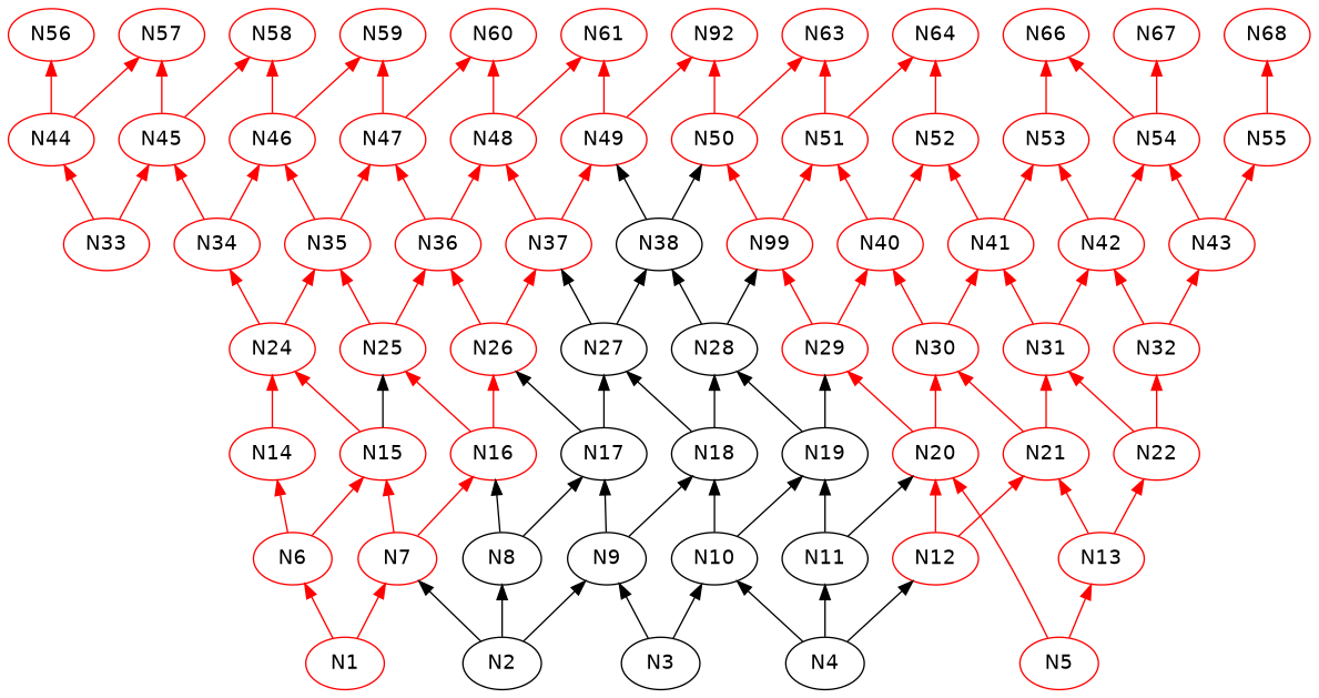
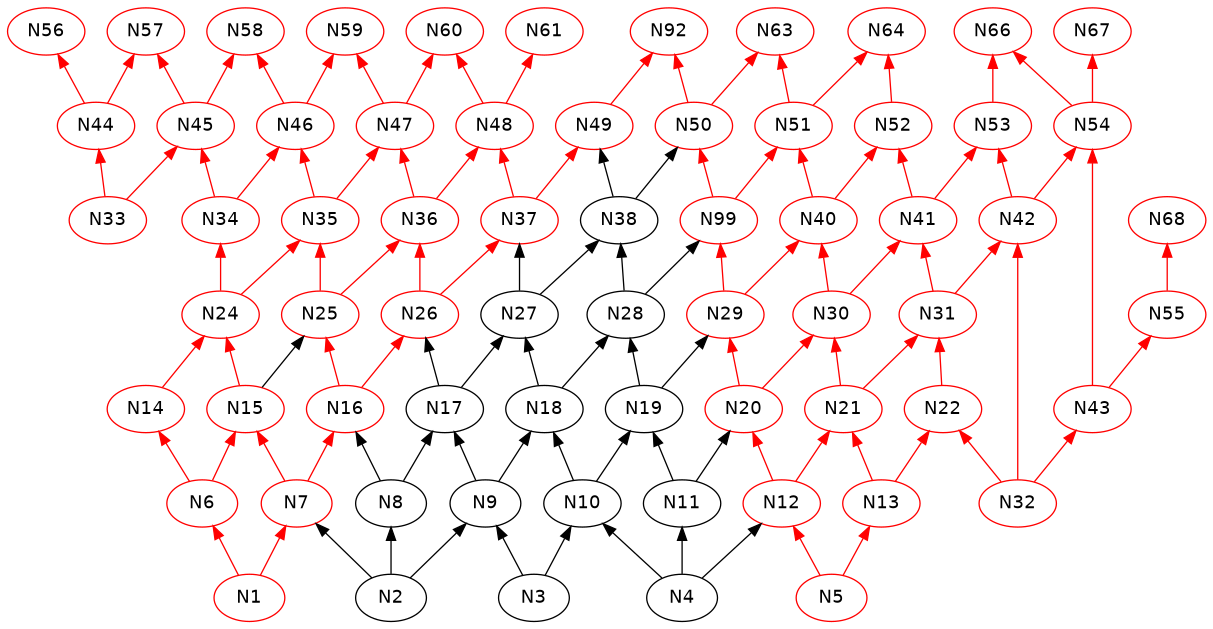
  digraph {
    fontname="DejaVu Sans"
    rankdir=BT
    node [color=red fontname="DejaVu Sans"]
    edge [color=red fontname="DejaVu Sans"]
    n1 [label=N1]
    n2 [label=N6]
    n3 [label=N7]
    n4 [label=N14]
    n5 [label=N15]
    n6 [label=N16]
    n7 [label=N24]
    n8 [label=N25]
    n9 [label=N26]
    n10 [label=N34]
    n11 [label=N35]
    n12 [label=N36]
    n13 [label=N37]
    n14 [label=N33]
    n15 [label=N44]
    n16 [label=N45]
    n17 [label=N46]
    n18 [label=N47]
    n19 [label=N48]
    n20 [label=N49]
    n21 [color=black label=N2]
    n22 [color=black label=N9]
    n23 [color=black label=N8]
    n24 [color=black label=N17]
    n25 [color=black label=N18]
    n26 [color=black label=N27]
    n27 [color=black label=N28]
    n28 [color=black label=N38]
    n29 [color=black label=N3]
    n30 [color=black label=N10]
    n31 [color=black label=N19]
    n32 [label=N29]
    n33 [label=N99]
    n34 [label=N40]
    n35 [label=N50]
    n36 [label=N51]
    n37 [label=N52]
    n38 [color=black label=N4]
    n39 [label=N12]
    n40 [color=black label=N11]
    n41 [label=N20]
    n42 [label=N21]
    n43 [label=N30]
    n44 [label=N31]
    n45 [label=N41]
    n46 [label=N5]
    n47 [label=N13]
    n48 [label=N22]
    n49 [label=N32]
    n50 [label=N42]
    n51 [label=N43]
    n52 [label=N53]
    n53 [label=N54]
    n54 [label=N55]
    n55 [label=N56]
    n56 [label=N57]
    n57 [label=N58]
    n58 [label=N59]
    n59 [label=N60]
    n60 [label=N61]
    n61 [label=N92]
    n62 [label=N63]
    n63 [label=N64]
    n64 [label=N66]
    n65 [label=N67]
    n66 [label=N68]
    n1 -> n2
    n1 -> n3
    n2 -> n4
    n2 -> n5
    n3 -> n5
    n3 -> n6
    n4 -> n7
    n5 -> n7
    n5 -> n8 [color=black]
    n6 -> n8
    n6 -> n9
    n7 -> n10
    n7 -> n11
    n8 -> n11
    n8 -> n12
    n9 -> n12
    n9 -> n13
    n10 -> n16
    n10 -> n17
    n11 -> n17
    n11 -> n18
    n12 -> n18
    n12 -> n19
    n13 -> n19
    n13 -> n20
    n14 -> n15
    n14 -> n16
    n15 -> n55
    n15 -> n56
    n16 -> n56
    n16 -> n57
    n17 -> n57
    n17 -> n58
    n18 -> n58
    n18 -> n59
    n19 -> n59
    n19 -> n60
-   n20 -> n60
    n20 -> n61
    n21 -> n3 [color=black]
    n21 -> n22 [color=black]
    n21 -> n23 [color=black]
    n22 -> n24 [color=black]
    n22 -> n25 [color=black]
    n23 -> n6 [color=black]
    n23 -> n24 [color=black]
    n24 -> n9 [color=black]
    n24 -> n26 [color=black]
    n25 -> n26 [color=black]
    n25 -> n27 [color=black]
    n26 -> n13 [color=black]
    n26 -> n28 [color=black]
    n27 -> n28 [color=black]
    n27 -> n33 [color=black]
    n28 -> n20 [color=black]
    n28 -> n35 [color=black]
    n29 -> n22 [color=black]
    n29 -> n30 [color=black]
    n30 -> n25 [color=black]
    n30 -> n31 [color=black]
    n31 -> n27 [color=black]
    n31 -> n32 [color=black]
    n32 -> n33
    n32 -> n34
    n33 -> n35
    n33 -> n36
    n34 -> n36
    n34 -> n37
    n35 -> n61
    n35 -> n62
    n36 -> n62
    n36 -> n63
    n37 -> n63
    n38 -> n30 [color=black]
    n38 -> n39 [color=black]
    n38 -> n40 [color=black]
    n39 -> n41
    n39 -> n42
    n40 -> n31 [color=black]
    n40 -> n41 [color=black]
    n41 -> n32
    n41 -> n43
    n42 -> n43
    n42 -> n44
    n43 -> n34
    n43 -> n45
    n44 -> n45
    n44 -> n50
    n45 -> n37
    n45 -> n52
-   n46 -> n41
+   n46 -> n39
    n46 -> n47
    n47 -> n42
    n47 -> n48
    n48 -> n44
-   n48 -> n49
+   n49 -> n48
    n49 -> n50
    n49 -> n51
    n50 -> n52
    n50 -> n53
    n51 -> n53
    n51 -> n54
    n52 -> n64
    n53 -> n64
    n53 -> n65
    n54 -> n66
  }
